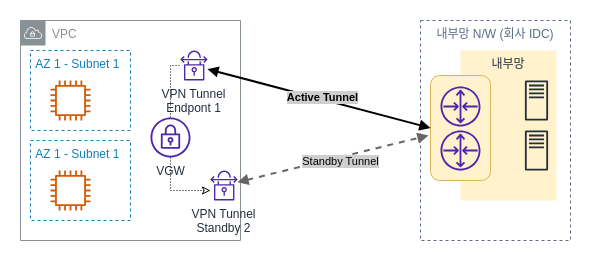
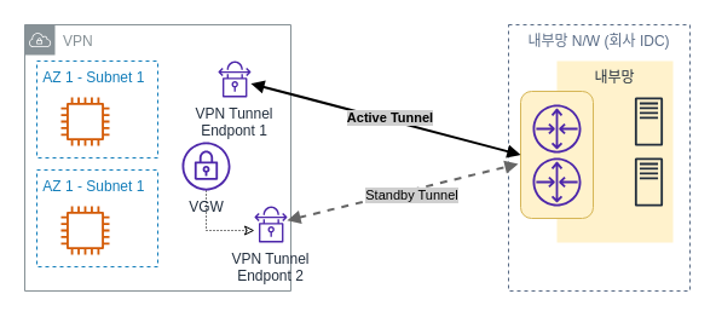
  <mxCell id="0" />
  <mxCell id="1" parent="0" />
  <mxCell id="2" value="내부망 N/W (회사 IDC)" style="fillColor=none;strokeColor=#5A6C86;dashed=1;verticalAlign=top;fontStyle=0;fontColor=#5A6C86;" vertex="1" parent="1"><mxGeometry x="420" y="20" width="150" height="220" as="geometry" /></mxCell>
  <mxCell id="3" value="내부망" style="fillColor=#fff2cc;strokeColor=none;dashed=0;verticalAlign=top;fontStyle=0;fontColor=#232F3D;" vertex="1" parent="1"><mxGeometry x="460" y="50" width="96" height="150" as="geometry" /></mxCell>
  <mxCell id="4" value="" style="sketch=0;outlineConnect=0;fontColor=#232F3E;gradientColor=none;fillColor=#232F3D;strokeColor=none;dashed=0;verticalLabelPosition=bottom;verticalAlign=top;align=center;html=1;fontSize=12;fontStyle=0;pointerEvents=1;shape=mxgraph.aws4.traditional_server;" vertex="1" parent="1"><mxGeometry x="516" y="80" width="40" height="40" as="geometry" /></mxCell>
  <mxCell id="5" value="" style="sketch=0;outlineConnect=0;fontColor=#232F3E;gradientColor=none;fillColor=#232F3D;strokeColor=none;dashed=0;verticalLabelPosition=bottom;verticalAlign=top;align=center;html=1;fontSize=12;fontStyle=0;pointerEvents=1;shape=mxgraph.aws4.traditional_server;" vertex="1" parent="1"><mxGeometry x="516" y="130" width="40" height="40" as="geometry" /></mxCell>
- <mxCell id="6" value="VPC" style="sketch=0;outlineConnect=0;gradientColor=none;html=1;whiteSpace=wrap;fontSize=12;fontStyle=0;shape=mxgraph.aws4.group;grIcon=mxgraph.aws4.group_vpc;strokeColor=#879196;fillColor=none;verticalAlign=top;align=left;spacingLeft=30;fontColor=#879196;dashed=0;" vertex="1" parent="1"><mxGeometry x="20" y="20" width="220" height="220" as="geometry" /></mxCell>
- <mxCell id="7" style="edgeStyle=orthogonalEdgeStyle;rounded=0;orthogonalLoop=1;jettySize=auto;html=1;endArrow=none;endFill=0;dashed=1;dashPattern=1 2;" edge="1" parent="1" source="9" target="20"><mxGeometry relative="1" as="geometry"><Array as="points"><mxPoint x="170" y="65" /></Array></mxGeometry></mxCell>
+ <mxCell id="6" value="VPN" style="sketch=0;outlineConnect=0;gradientColor=none;html=1;whiteSpace=wrap;fontSize=12;fontStyle=0;shape=mxgraph.aws4.group;grIcon=mxgraph.aws4.group_vpc;strokeColor=#879196;fillColor=none;verticalAlign=top;align=left;spacingLeft=30;fontColor=#879196;dashed=0;" vertex="1" parent="1"><mxGeometry x="20" y="20" width="220" height="220" as="geometry" /></mxCell>
  <mxCell id="8" style="edgeStyle=orthogonalEdgeStyle;rounded=0;orthogonalLoop=1;jettySize=auto;html=1;dashed=1;dashPattern=1 2;endArrow=classic;endFill=0;" edge="1" parent="1" source="9" target="21"><mxGeometry relative="1" as="geometry"><Array as="points"><mxPoint x="170" y="190" /></Array></mxGeometry></mxCell>
  <mxCell id="9" value="VGW" style="sketch=0;outlineConnect=0;fontColor=#232F3E;gradientColor=none;fillColor=#4D27AA;strokeColor=none;dashed=0;verticalLabelPosition=bottom;verticalAlign=top;align=center;html=1;fontSize=12;fontStyle=0;aspect=fixed;pointerEvents=1;shape=mxgraph.aws4.vpn_gateway;" vertex="1" parent="1"><mxGeometry x="150" y="117" width="40" height="40" as="geometry" /></mxCell>
  <mxCell id="10" value=" AZ 1 - Subnet 1" style="fillColor=none;strokeColor=#147EBA;dashed=1;verticalAlign=top;fontStyle=0;fontColor=#147EBA;align=left;" vertex="1" parent="1"><mxGeometry x="30" y="50" width="100" height="80" as="geometry" /></mxCell>
  <mxCell id="11" value="" style="sketch=0;outlineConnect=0;fontColor=#232F3E;gradientColor=none;fillColor=#D45B07;strokeColor=none;dashed=0;verticalLabelPosition=bottom;verticalAlign=top;align=center;html=1;fontSize=12;fontStyle=0;aspect=fixed;pointerEvents=1;shape=mxgraph.aws4.instance2;" vertex="1" parent="1"><mxGeometry x="50" y="80" width="40" height="40" as="geometry" /></mxCell>
  <mxCell id="12" value=" AZ 1 - Subnet 1" style="fillColor=none;strokeColor=#147EBA;dashed=1;verticalAlign=top;fontStyle=0;fontColor=#147EBA;align=left;" vertex="1" parent="1"><mxGeometry x="30" y="140" width="100" height="80" as="geometry" /></mxCell>
  <mxCell id="13" value="" style="sketch=0;outlineConnect=0;fontColor=#232F3E;gradientColor=none;fillColor=#D45B07;strokeColor=none;dashed=0;verticalLabelPosition=bottom;verticalAlign=top;align=center;html=1;fontSize=12;fontStyle=0;aspect=fixed;pointerEvents=1;shape=mxgraph.aws4.instance2;" vertex="1" parent="1"><mxGeometry x="50" y="170" width="40" height="40" as="geometry" /></mxCell>
  <mxCell id="14" value="" style="rounded=1;whiteSpace=wrap;html=1;fillColor=#fff2cc;strokeColor=#d6b656;" vertex="1" parent="1"><mxGeometry x="430" y="75" width="60" height="105" as="geometry" /></mxCell>
  <mxCell id="15" value="" style="sketch=0;outlineConnect=0;fontColor=#232F3E;gradientColor=none;fillColor=#4D27AA;strokeColor=none;dashed=0;verticalLabelPosition=bottom;verticalAlign=top;align=center;html=1;fontSize=12;fontStyle=0;aspect=fixed;pointerEvents=1;shape=mxgraph.aws4.router;" vertex="1" parent="1"><mxGeometry x="440" y="130" width="40" height="40" as="geometry" /></mxCell>
  <mxCell id="16" value="" style="endArrow=block;startArrow=block;html=1;rounded=0;endFill=1;startFill=1;strokeWidth=2;entryX=0;entryY=0.5;entryDx=0;entryDy=0;" edge="1" parent="1" source="20" target="14"><mxGeometry width="50" height="50" relative="1" as="geometry"><mxPoint x="330" y="330" as="sourcePoint" /><mxPoint x="380" y="280" as="targetPoint" /></mxGeometry></mxCell>
  <mxCell id="17" value="Active Tunnel" style="edgeLabel;html=1;align=center;verticalAlign=middle;resizable=0;points=[];labelBackgroundColor=#CFCFCF;fontStyle=1" vertex="1" connectable="0" parent="16"><mxGeometry x="-0.178" y="4" relative="1" as="geometry"><mxPoint x="22" y="8" as="offset" /></mxGeometry></mxCell>
  <mxCell id="18" value="" style="endArrow=block;startArrow=block;html=1;rounded=0;strokeWidth=2;endFill=1;startFill=1;dashed=1;fillColor=#f5f5f5;strokeColor=#666666;entryX=-0.033;entryY=0.571;entryDx=0;entryDy=0;entryPerimeter=0;" edge="1" parent="1" source="21" target="14"><mxGeometry width="50" height="50" relative="1" as="geometry"><mxPoint x="212.759" y="175.247" as="sourcePoint" /><mxPoint x="380" y="280" as="targetPoint" /></mxGeometry></mxCell>
  <mxCell id="19" value="Standby Tunnel" style="edgeLabel;html=1;align=center;verticalAlign=middle;resizable=0;points=[];labelBackgroundColor=#CFCFCF;" vertex="1" connectable="0" parent="18"><mxGeometry x="-0.227" y="1" relative="1" as="geometry"><mxPoint x="29" y="-2" as="offset" /></mxGeometry></mxCell>
  <mxCell id="20" value="VPN Tunnel &lt;br&gt;Endpont 1" style="sketch=0;outlineConnect=0;fontColor=#232F3E;gradientColor=none;fillColor=#4D27AA;strokeColor=none;dashed=0;verticalLabelPosition=bottom;verticalAlign=top;align=center;html=1;fontSize=12;fontStyle=0;aspect=fixed;pointerEvents=1;shape=mxgraph.aws4.vpn_connection;" vertex="1" parent="1"><mxGeometry x="180" y="50" width="26.91" height="30" as="geometry" /></mxCell>
- <mxCell id="21" value="VPN Tunnel &lt;br&gt;Standby 2" style="sketch=0;outlineConnect=0;fontColor=#232F3E;gradientColor=none;fillColor=#4D27AA;strokeColor=none;dashed=0;verticalLabelPosition=bottom;verticalAlign=top;align=center;html=1;fontSize=12;fontStyle=0;aspect=fixed;pointerEvents=1;shape=mxgraph.aws4.vpn_connection;" vertex="1" parent="1"><mxGeometry x="210" y="170" width="26.91" height="30" as="geometry" /></mxCell>
+ <mxCell id="21" value="VPN Tunnel &lt;br&gt;Endpont 2" style="sketch=0;outlineConnect=0;fontColor=#232F3E;gradientColor=none;fillColor=#4D27AA;strokeColor=none;dashed=0;verticalLabelPosition=bottom;verticalAlign=top;align=center;html=1;fontSize=12;fontStyle=0;aspect=fixed;pointerEvents=1;shape=mxgraph.aws4.vpn_connection;" vertex="1" parent="1"><mxGeometry x="210" y="170" width="26.91" height="30" as="geometry" /></mxCell>
  <mxCell id="22" value="" style="sketch=0;outlineConnect=0;fontColor=#232F3E;gradientColor=none;fillColor=#4D27AA;strokeColor=none;dashed=0;verticalLabelPosition=bottom;verticalAlign=top;align=center;html=1;fontSize=12;fontStyle=0;aspect=fixed;pointerEvents=1;shape=mxgraph.aws4.router;" vertex="1" parent="1"><mxGeometry x="440" y="86" width="40" height="40" as="geometry" /></mxCell>
